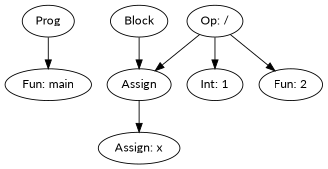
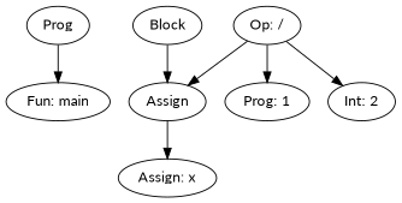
  digraph {
    fontname=Lato
    node [fontname=Lato]
    edge [fontname=Lato]
    n1 [label=Prog]
    n2 [label="Fun: main"]
    n3 [label=Block]
    n4 [label=Assign]
    n5 [label="Assign: x"]
    n6 [label="Op: /"]
-   n7 [label="Int: 1"]
-   n8 [label="Fun: 2"]
+   n7 [label="Prog: 1"]
+   n8 [label="Int: 2"]
    n1 -> n2
    n3 -> n4
    n4 -> n5
    n6 -> n4
    n6 -> n7
    n6 -> n8
  }
